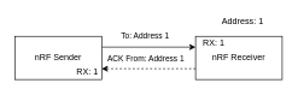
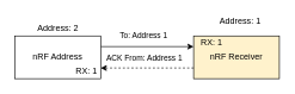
  <mxCell id="0" />
  <mxCell id="1" parent="0" />
  <mxCell id="2" value="To: Address 1" style="edgeStyle=orthogonalEdgeStyle;rounded=0;orthogonalLoop=1;jettySize=auto;html=1;entryX=0;entryY=0.25;entryDx=0;entryDy=0;exitX=1;exitY=0.25;exitDx=0;exitDy=0;" parent="1" source="6" target="3" edge="1"><mxGeometry x="-0.077" y="15" relative="1" as="geometry"><mxPoint as="offset" /></mxGeometry></mxCell>
- <mxCell id="3" value="nRF Receiver" style="rounded=0;whiteSpace=wrap;html=1;align=center;" parent="1" vertex="1"><mxGeometry x="270" y="50" width="120" height="60" as="geometry" /></mxCell>
+ <mxCell id="3" value="nRF Receiver" style="rounded=0;whiteSpace=wrap;html=1;align=center;fillColor=#fff2cc;" parent="1" vertex="1"><mxGeometry x="270" y="50" width="120" height="60" as="geometry" /></mxCell>
  <mxCell id="4" style="edgeStyle=orthogonalEdgeStyle;rounded=0;orthogonalLoop=1;jettySize=auto;html=1;exitX=0;exitY=0.75;exitDx=0;exitDy=0;entryX=1;entryY=0.75;entryDx=0;entryDy=0;dashed=1;" parent="1" source="3" target="6" edge="1"><mxGeometry relative="1" as="geometry" /></mxCell>
  <mxCell id="5" value="ACK From: Address 1" style="edgeLabel;html=1;align=center;verticalAlign=middle;resizable=0;points=[];" parent="4" vertex="1" connectable="0"><mxGeometry x="0.154" relative="1" as="geometry"><mxPoint x="5" y="-15" as="offset" /></mxGeometry></mxCell>
- <mxCell id="6" value="nRF Sender" style="rounded=0;whiteSpace=wrap;html=1;align=center;" parent="1" vertex="1"><mxGeometry x="20" y="50" width="120" height="60" as="geometry" /></mxCell>
+ <mxCell id="6" value="nRF Address" style="rounded=0;whiteSpace=wrap;html=1;align=center;" parent="1" vertex="1"><mxGeometry x="20" y="50" width="120" height="60" as="geometry" /></mxCell>
+ <mxCell id="7" value="Address: 2" style="text;html=1;align=center;verticalAlign=middle;resizable=0;points=[];autosize=1;strokeColor=none;" parent="1" vertex="1"><mxGeometry x="45" y="30" width="70" height="20" as="geometry" /></mxCell>
  <mxCell id="8" value="Address: 1" style="text;html=1;align=center;verticalAlign=middle;resizable=0;points=[];autosize=1;strokeColor=none;" parent="1" vertex="1"><mxGeometry x="300" y="20" width="70" height="20" as="geometry" /></mxCell>
  <mxCell id="9" value="RX: 1" style="text;html=1;align=center;verticalAlign=middle;resizable=0;points=[];autosize=1;strokeColor=none;" parent="1" vertex="1"><mxGeometry x="270" y="50" width="50" height="20" as="geometry" /></mxCell>
  <mxCell id="10" value="RX: 1" style="text;html=1;align=center;verticalAlign=middle;resizable=0;points=[];autosize=1;strokeColor=none;" parent="1" vertex="1"><mxGeometry x="95" y="90" width="50" height="20" as="geometry" /></mxCell>
